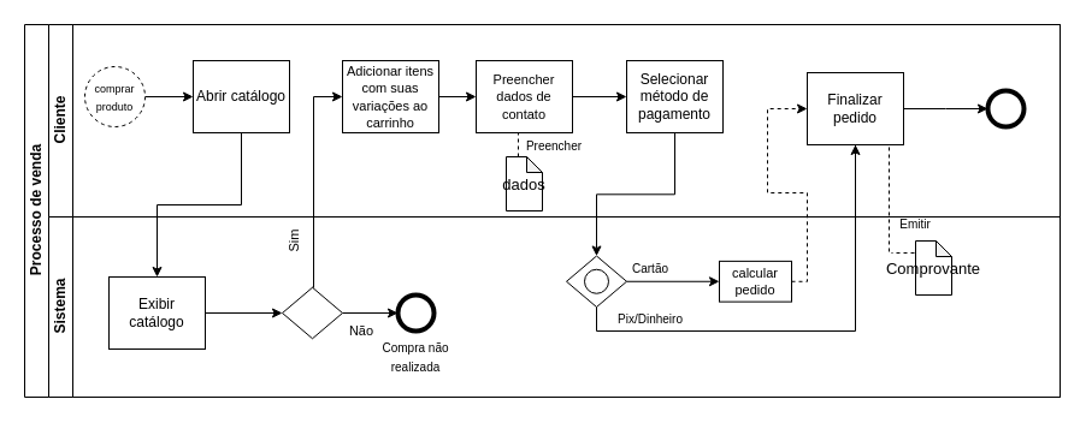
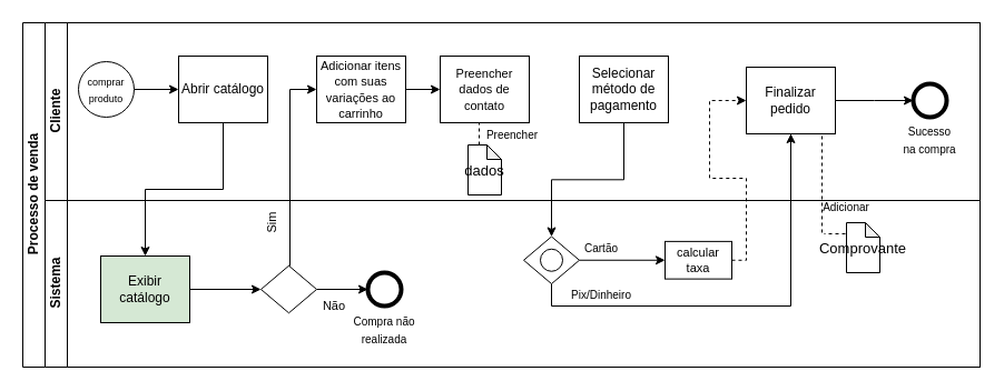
  <mxCell id="0" />
  <mxCell id="1" parent="0" />
  <mxCell id="2" value="Processo de venda" style="swimlane;html=1;childLayout=stackLayout;resizeParent=1;resizeParentMax=0;horizontal=0;startSize=20;horizontalStack=0;" parent="1" vertex="1"><mxGeometry x="20" y="20" width="860" height="310" as="geometry" /></mxCell>
  <mxCell id="3" value="Cliente" style="swimlane;html=1;startSize=20;horizontal=0;" parent="2" vertex="1"><mxGeometry x="20" width="840" height="160" as="geometry" /></mxCell>
  <mxCell id="4" value="" style="edgeStyle=orthogonalEdgeStyle;rounded=0;orthogonalLoop=1;jettySize=auto;html=1;" parent="3" source="5" target="6" edge="1"><mxGeometry relative="1" as="geometry" /></mxCell>
- <mxCell id="5" value="&lt;font style=&quot;font-size: 9px;&quot;&gt;comprar produto&lt;/font&gt;" style="ellipse;whiteSpace=wrap;html=1;dashed=1;" parent="3" vertex="1"><mxGeometry x="30" y="35" width="50" height="50" as="geometry" /></mxCell>
+ <mxCell id="5" value="&lt;font style=&quot;font-size: 9px;&quot;&gt;comprar produto&lt;/font&gt;" style="ellipse;whiteSpace=wrap;html=1;" parent="3" vertex="1"><mxGeometry x="30" y="35" width="50" height="50" as="geometry" /></mxCell>
  <mxCell id="6" value="Abrir catálogo" style="rounded=0;whiteSpace=wrap;html=1;fontFamily=Helvetica;fontSize=12;fontColor=#000000;align=center;" parent="3" vertex="1"><mxGeometry x="120" y="30" width="80" height="60" as="geometry" /></mxCell>
  <mxCell id="7" style="edgeStyle=orthogonalEdgeStyle;rounded=0;orthogonalLoop=1;jettySize=auto;html=1;entryX=0;entryY=0.5;entryDx=0;entryDy=0;fontSize=10;" edge="1" parent="3" source="8" target="10"><mxGeometry relative="1" as="geometry" /></mxCell>
  <mxCell id="8" value="&lt;font style=&quot;font-size: 11px;&quot;&gt;Adicionar itens com suas variações ao carrinho&lt;/font&gt;" style="rounded=0;whiteSpace=wrap;html=1;fontFamily=Helvetica;fontSize=12;fontColor=#000000;align=center;" parent="3" vertex="1"><mxGeometry x="244" y="30" width="80" height="60" as="geometry" /></mxCell>
- <mxCell id="9" style="edgeStyle=orthogonalEdgeStyle;rounded=0;orthogonalLoop=1;jettySize=auto;html=1;exitX=1;exitY=0.5;exitDx=0;exitDy=0;entryX=0;entryY=0.5;entryDx=0;entryDy=0;fontSize=10;" edge="1" parent="3" source="10" target="18"><mxGeometry relative="1" as="geometry" /></mxCell>
  <mxCell id="10" value="&lt;span style=&quot;font-size: 11px;&quot;&gt;Preencher dados de contato&lt;/span&gt;" style="rounded=0;whiteSpace=wrap;html=1;fontFamily=Helvetica;fontSize=12;fontColor=#000000;align=center;" vertex="1" parent="3"><mxGeometry x="355" y="30" width="80" height="60" as="geometry" /></mxCell>
  <mxCell id="11" value="&lt;font style=&quot;font-size: 13px;&quot;&gt;dados&lt;/font&gt;" style="shape=note;whiteSpace=wrap;html=1;backgroundOutline=1;darkOpacity=0.05;strokeWidth=1;fontSize=10;size=13;" vertex="1" parent="3"><mxGeometry x="380" y="110" width="30" height="45" as="geometry" /></mxCell>
  <mxCell id="12" style="edgeStyle=orthogonalEdgeStyle;rounded=0;orthogonalLoop=1;jettySize=auto;html=1;exitX=0.5;exitY=1;exitDx=0;exitDy=0;exitPerimeter=0;fontSize=13;" edge="1" parent="3" source="11" target="11"><mxGeometry relative="1" as="geometry" /></mxCell>
  <mxCell id="13" value="&lt;font style=&quot;font-size: 10px;&quot;&gt;Preencher&lt;/font&gt;" style="text;html=1;strokeColor=none;fillColor=none;align=center;verticalAlign=middle;whiteSpace=wrap;rounded=0;strokeWidth=1;fontSize=13;" vertex="1" parent="3"><mxGeometry x="390" y="85" width="60" height="30" as="geometry" /></mxCell>
  <mxCell id="14" value="" style="endArrow=none;dashed=1;html=1;rounded=0;fontSize=10;entryX=1;entryY=0.5;entryDx=0;entryDy=0;" edge="1" parent="3" target="19"><mxGeometry width="50" height="50" relative="1" as="geometry"><mxPoint x="730" y="70" as="sourcePoint" /><mxPoint x="790" y="60" as="targetPoint" /></mxGeometry></mxCell>
  <mxCell id="15" value="" style="endArrow=none;dashed=1;html=1;rounded=0;fontSize=10;" edge="1" parent="3"><mxGeometry width="50" height="50" relative="1" as="geometry"><mxPoint x="670" y="100" as="sourcePoint" /><mxPoint x="670" y="200" as="targetPoint" /><Array as="points" /></mxGeometry></mxCell>
  <mxCell id="16" value="" style="ellipse;whiteSpace=wrap;html=1;aspect=fixed;fontSize=11;strokeWidth=4;" vertex="1" parent="3"><mxGeometry x="780" y="55" width="30" height="30" as="geometry" /></mxCell>
+ <mxCell id="17" value="&lt;font style=&quot;font-size: 10px;&quot;&gt;Sucesso&lt;br&gt;na compra&lt;br&gt;&lt;/font&gt;" style="text;html=1;strokeColor=none;fillColor=none;align=center;verticalAlign=middle;whiteSpace=wrap;rounded=0;strokeWidth=1;fontSize=13;" vertex="1" parent="3"><mxGeometry x="765" y="90" width="60" height="30" as="geometry" /></mxCell>
  <mxCell id="18" value="Selecionar método de pagamento" style="rounded=0;whiteSpace=wrap;html=1;fontFamily=Helvetica;fontSize=12;fontColor=#000000;align=center;" vertex="1" parent="3"><mxGeometry x="480" y="30" width="80" height="60" as="geometry" /></mxCell>
  <mxCell id="19" value="Finalizar pedido" style="rounded=0;whiteSpace=wrap;html=1;fontFamily=Helvetica;fontSize=12;fontColor=#000000;align=center;" vertex="1" parent="3"><mxGeometry x="630" y="40" width="80" height="60" as="geometry" /></mxCell>
  <mxCell id="20" value="Sistema" style="swimlane;html=1;startSize=20;horizontal=0;" parent="2" vertex="1"><mxGeometry x="20" y="160" width="840" height="150" as="geometry" /></mxCell>
  <mxCell id="21" style="edgeStyle=orthogonalEdgeStyle;rounded=0;orthogonalLoop=1;jettySize=auto;html=1;exitX=1;exitY=0.5;exitDx=0;exitDy=0;entryX=0;entryY=0.5;entryDx=0;entryDy=0;fontSize=11;" edge="1" parent="20" source="22" target="24"><mxGeometry relative="1" as="geometry" /></mxCell>
- <mxCell id="22" value="Exibir catálogo" style="rounded=0;whiteSpace=wrap;html=1;fontFamily=Helvetica;fontSize=12;fontColor=#000000;align=center;" parent="20" vertex="1"><mxGeometry x="50" y="50" width="80" height="60" as="geometry" /></mxCell>
+ <mxCell id="22" value="Exibir catálogo" style="rounded=0;whiteSpace=wrap;html=1;fontFamily=Helvetica;fontSize=12;fontColor=#000000;align=center;fillColor=#d5e8d4;" parent="20" vertex="1"><mxGeometry x="50" y="50" width="80" height="60" as="geometry" /></mxCell>
  <mxCell id="23" style="edgeStyle=orthogonalEdgeStyle;rounded=0;orthogonalLoop=1;jettySize=auto;html=1;exitX=1;exitY=0.5;exitDx=0;exitDy=0;entryX=0;entryY=0.5;entryDx=0;entryDy=0;fontSize=11;" edge="1" parent="20" source="24" target="25"><mxGeometry relative="1" as="geometry" /></mxCell>
  <mxCell id="24" value="" style="rhombus;whiteSpace=wrap;html=1;fontSize=11;" vertex="1" parent="20"><mxGeometry x="194" y="58.75" width="50" height="42.5" as="geometry" /></mxCell>
  <mxCell id="25" value="" style="ellipse;whiteSpace=wrap;html=1;aspect=fixed;fontSize=11;strokeWidth=4;" vertex="1" parent="20"><mxGeometry x="290" y="65" width="30" height="30" as="geometry" /></mxCell>
  <mxCell id="26" value="Não" style="text;html=1;strokeColor=none;fillColor=none;align=center;verticalAlign=middle;whiteSpace=wrap;rounded=0;strokeWidth=4;fontSize=11;rotation=0;" vertex="1" parent="20"><mxGeometry x="230" y="80" width="60" height="30" as="geometry" /></mxCell>
  <mxCell id="27" value="Sim" style="text;html=1;strokeColor=none;fillColor=none;align=center;verticalAlign=middle;whiteSpace=wrap;rounded=0;strokeWidth=4;fontSize=11;rotation=-90;" vertex="1" parent="20"><mxGeometry x="174" y="5" width="60" height="30" as="geometry" /></mxCell>
  <mxCell id="28" value="" style="rhombus;whiteSpace=wrap;html=1;fontSize=11;" vertex="1" parent="20"><mxGeometry x="430" y="32.5" width="50" height="42.5" as="geometry" /></mxCell>
  <mxCell id="29" value="&lt;font style=&quot;font-size: 10px;&quot;&gt;Pix/Dinheiro&lt;/font&gt;" style="text;html=1;strokeColor=none;fillColor=none;align=center;verticalAlign=middle;whiteSpace=wrap;rounded=0;strokeWidth=1;fontSize=11;" vertex="1" parent="20"><mxGeometry x="470" y="70" width="60" height="30" as="geometry" /></mxCell>
  <mxCell id="30" value="&lt;font style=&quot;font-size: 13px;&quot;&gt;Comprovante&lt;/font&gt;" style="shape=note;whiteSpace=wrap;html=1;backgroundOutline=1;darkOpacity=0.05;strokeWidth=1;fontSize=10;size=13;" vertex="1" parent="20"><mxGeometry x="720" y="20" width="30" height="45" as="geometry" /></mxCell>
  <mxCell id="31" value="" style="ellipse;whiteSpace=wrap;html=1;aspect=fixed;strokeWidth=1;fontSize=11;" vertex="1" parent="20"><mxGeometry x="445" y="43.75" width="20" height="20" as="geometry" /></mxCell>
- <mxCell id="32" value="calcular pedido" style="rounded=0;whiteSpace=wrap;html=1;strokeWidth=1;fontSize=11;" vertex="1" parent="20"><mxGeometry x="557" y="36.88" width="60" height="33.75" as="geometry" /></mxCell>
+ <mxCell id="32" value="calcular taxa" style="rounded=0;whiteSpace=wrap;html=1;strokeWidth=1;fontSize=11;" vertex="1" parent="20"><mxGeometry x="557" y="36.88" width="60" height="33.75" as="geometry" /></mxCell>
  <mxCell id="33" value="&lt;font style=&quot;font-size: 10px;&quot;&gt;Cartão&lt;/font&gt;" style="text;html=1;strokeColor=none;fillColor=none;align=center;verticalAlign=middle;whiteSpace=wrap;rounded=0;strokeWidth=1;fontSize=11;" vertex="1" parent="20"><mxGeometry x="470" y="27.5" width="60" height="30" as="geometry" /></mxCell>
  <mxCell id="34" style="edgeStyle=orthogonalEdgeStyle;rounded=0;orthogonalLoop=1;jettySize=auto;html=1;exitX=1;exitY=0.5;exitDx=0;exitDy=0;entryX=0;entryY=0.5;entryDx=0;entryDy=0;fontSize=10;" edge="1" parent="20" source="28" target="32"><mxGeometry relative="1" as="geometry"><mxPoint x="475" y="72.75" as="sourcePoint" /></mxGeometry></mxCell>
  <mxCell id="35" value="&lt;font style=&quot;font-size: 10px;&quot;&gt;Compra não realizada&lt;br&gt;&lt;/font&gt;" style="text;html=1;strokeColor=none;fillColor=none;align=center;verticalAlign=middle;whiteSpace=wrap;rounded=0;strokeWidth=1;fontSize=13;" vertex="1" parent="20"><mxGeometry x="275" y="101.25" width="60" height="30" as="geometry" /></mxCell>
- <mxCell id="36" value="&lt;font style=&quot;font-size: 10px;&quot;&gt;Emitir&lt;/font&gt;" style="text;html=1;strokeColor=none;fillColor=none;align=center;verticalAlign=middle;whiteSpace=wrap;rounded=0;strokeWidth=1;fontSize=13;" vertex="1" parent="20"><mxGeometry x="690" y="-10" width="60" height="30" as="geometry" /></mxCell>
+ <mxCell id="36" value="&lt;font style=&quot;font-size: 10px;&quot;&gt;Adicionar&lt;/font&gt;" style="text;html=1;strokeColor=none;fillColor=none;align=center;verticalAlign=middle;whiteSpace=wrap;rounded=0;strokeWidth=1;fontSize=13;" vertex="1" parent="20"><mxGeometry x="690" y="-10" width="60" height="30" as="geometry" /></mxCell>
  <mxCell id="37" style="edgeStyle=orthogonalEdgeStyle;rounded=0;orthogonalLoop=1;jettySize=auto;html=1;exitX=0.5;exitY=1;exitDx=0;exitDy=0;fontSize=11;" edge="1" parent="2" source="6" target="22"><mxGeometry relative="1" as="geometry" /></mxCell>
  <mxCell id="38" style="edgeStyle=orthogonalEdgeStyle;rounded=0;orthogonalLoop=1;jettySize=auto;html=1;exitX=0.5;exitY=0;exitDx=0;exitDy=0;entryX=0;entryY=0.5;entryDx=0;entryDy=0;fontSize=10;" edge="1" parent="2" source="24" target="8"><mxGeometry relative="1" as="geometry"><Array as="points"><mxPoint x="240" y="219" /><mxPoint x="240" y="60" /></Array></mxGeometry></mxCell>
  <mxCell id="39" style="edgeStyle=orthogonalEdgeStyle;rounded=0;orthogonalLoop=1;jettySize=auto;html=1;exitX=0.5;exitY=1;exitDx=0;exitDy=0;entryX=0.5;entryY=1;entryDx=0;entryDy=0;fontSize=10;" edge="1" parent="2" source="28" target="19"><mxGeometry relative="1" as="geometry" /></mxCell>
  <mxCell id="40" style="edgeStyle=orthogonalEdgeStyle;rounded=0;orthogonalLoop=1;jettySize=auto;html=1;exitX=1;exitY=0.5;exitDx=0;exitDy=0;entryX=0;entryY=0.5;entryDx=0;entryDy=0;fontSize=10;dashed=1;" edge="1" parent="2" source="32" target="19"><mxGeometry relative="1" as="geometry"><Array as="points"><mxPoint x="650" y="214" /><mxPoint x="650" y="140" /><mxPoint x="617" y="140" /><mxPoint x="617" y="70" /></Array></mxGeometry></mxCell>
  <mxCell id="41" style="edgeStyle=orthogonalEdgeStyle;rounded=0;orthogonalLoop=1;jettySize=auto;html=1;exitX=0.5;exitY=1;exitDx=0;exitDy=0;entryX=0.5;entryY=0;entryDx=0;entryDy=0;fontSize=10;" edge="1" parent="2" source="18" target="28"><mxGeometry relative="1" as="geometry" /></mxCell>
  <mxCell id="42" value="" style="endArrow=none;dashed=1;html=1;rounded=0;fontSize=10;exitX=0.85;exitY=1.033;exitDx=0;exitDy=0;exitPerimeter=0;" edge="1" parent="2" source="19"><mxGeometry width="50" height="50" relative="1" as="geometry"><mxPoint x="690" y="200" as="sourcePoint" /><mxPoint x="718" y="190" as="targetPoint" /><Array as="points" /></mxGeometry></mxCell>
  <mxCell id="43" style="edgeStyle=orthogonalEdgeStyle;rounded=0;orthogonalLoop=1;jettySize=auto;html=1;fontSize=10;" edge="1" parent="1" source="19"><mxGeometry relative="1" as="geometry"><mxPoint x="820" y="90" as="targetPoint" /></mxGeometry></mxCell>
  <mxCell id="44" value="" style="endArrow=none;dashed=1;html=1;rounded=0;fontSize=13;" edge="1" parent="1"><mxGeometry width="50" height="50" relative="1" as="geometry"><mxPoint x="430" y="130" as="sourcePoint" /><mxPoint x="430" y="110" as="targetPoint" /></mxGeometry></mxCell>
  <mxCell id="45" value="" style="endArrow=none;dashed=1;html=1;rounded=0;fontSize=10;exitX=-0.033;exitY=0.222;exitDx=0;exitDy=0;exitPerimeter=0;" edge="1" parent="1" source="30"><mxGeometry width="50" height="50" relative="1" as="geometry"><mxPoint x="748" y="131.98" as="sourcePoint" /><mxPoint x="740" y="210" as="targetPoint" /><Array as="points" /></mxGeometry></mxCell>
